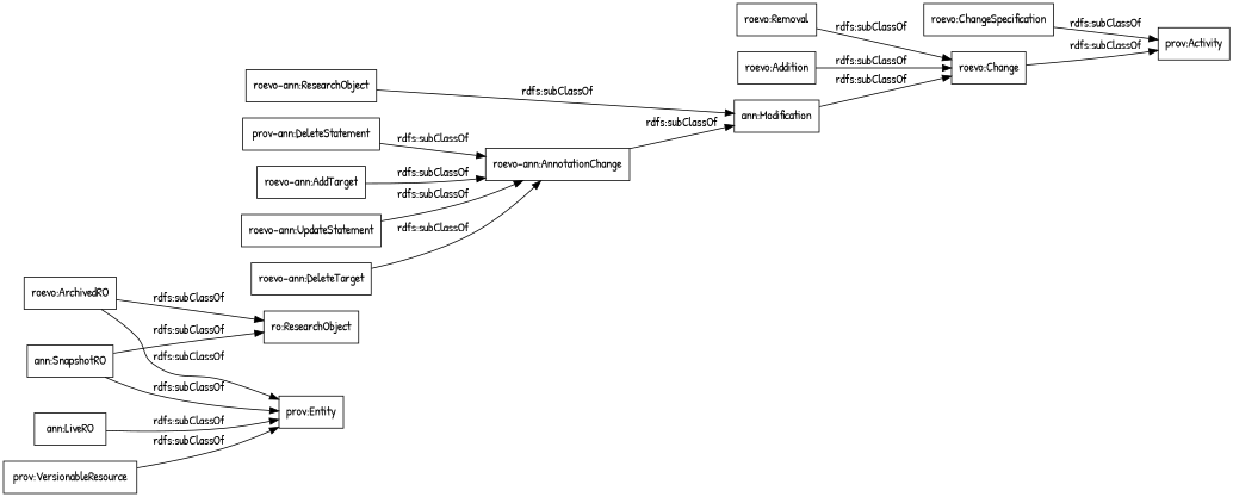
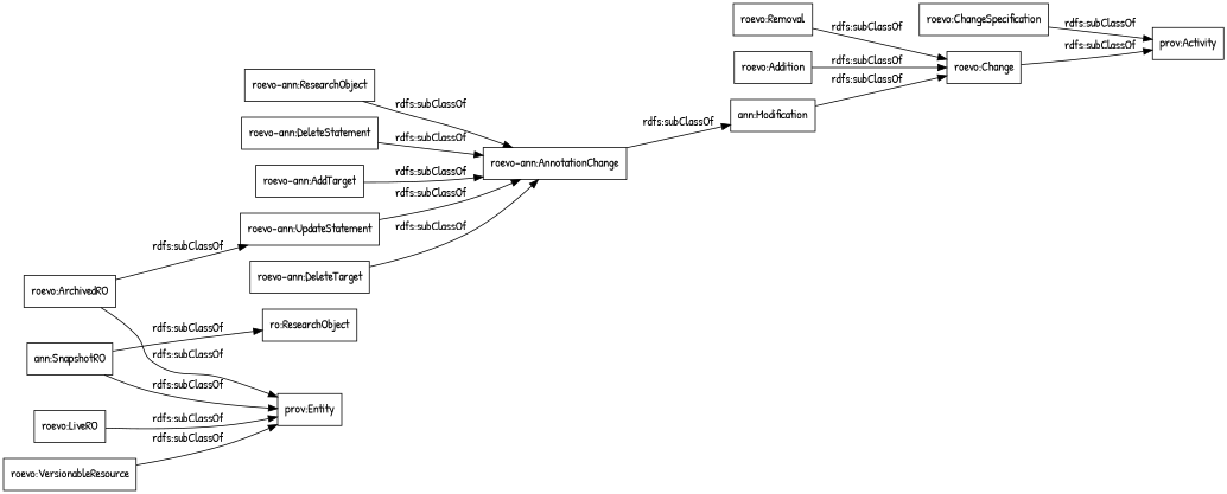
  digraph {
    fontname="Patrick Hand"
    rankdir=LR
    node [color=black fontname="Patrick Hand" shape=rectangle]
    edge [fontname="Patrick Hand"]
    "roevo-ann:UpdateStatement"
    "roevo-ann:AnnotationChange"
    n3 [label="ann:Modification"]
    "roevo-ann:DeleteTarget"
-   "roevo-ann:DeleteStatement" [label="prov-ann:DeleteStatement"]
+   "roevo-ann:DeleteStatement"
    "roevo:Change"
    "roevo-ann:AddTarget"
    n8 [label="roevo-ann:ResearchObject"]
-   "roevo:VersionableResource" [label="prov:VersionableResource"]
+   "roevo:VersionableResource"
    "prov:Entity"
    "roevo:Removal"
    "prov:Activity"
-   "roevo:LiveRO" [label="ann:LiveRO"]
+   "roevo:LiveRO"
    "roevo:ChangeSpecification"
    "roevo:Addition"
    n16 [label="ann:SnapshotRO"]
    "ro:ResearchObject"
    "roevo:ArchivedRO"
    "roevo-ann:UpdateStatement" -> "roevo-ann:AnnotationChange" [label="rdfs:subClassOf"]
    "roevo-ann:AnnotationChange" -> n3 [label="rdfs:subClassOf"]
    n3 -> "roevo:Change" [label="rdfs:subClassOf"]
    "roevo-ann:DeleteTarget" -> "roevo-ann:AnnotationChange" [label="rdfs:subClassOf"]
    "roevo-ann:DeleteStatement" -> "roevo-ann:AnnotationChange" [label="rdfs:subClassOf"]
    "roevo:Change" -> "prov:Activity" [label="rdfs:subClassOf"]
    "roevo-ann:AddTarget" -> "roevo-ann:AnnotationChange" [label="rdfs:subClassOf"]
-   n8 -> n3 [label="rdfs:subClassOf"]
+   n8 -> "roevo-ann:AnnotationChange" [label="rdfs:subClassOf"]
    "roevo:VersionableResource" -> "prov:Entity" [label="rdfs:subClassOf"]
    "roevo:Removal" -> "roevo:Change" [label="rdfs:subClassOf"]
    "roevo:LiveRO" -> "prov:Entity" [label="rdfs:subClassOf"]
    "roevo:ChangeSpecification" -> "prov:Activity" [label="rdfs:subClassOf"]
    "roevo:Addition" -> "roevo:Change" [label="rdfs:subClassOf"]
    n16 -> "prov:Entity" [label="rdfs:subClassOf"]
    n16 -> "ro:ResearchObject" [label="rdfs:subClassOf"]
    "roevo:ArchivedRO" -> "prov:Entity" [label="rdfs:subClassOf"]
-   "roevo:ArchivedRO" -> "ro:ResearchObject" [label="rdfs:subClassOf"]
+   "roevo:ArchivedRO" -> "roevo-ann:UpdateStatement" [label="rdfs:subClassOf"]
  }
